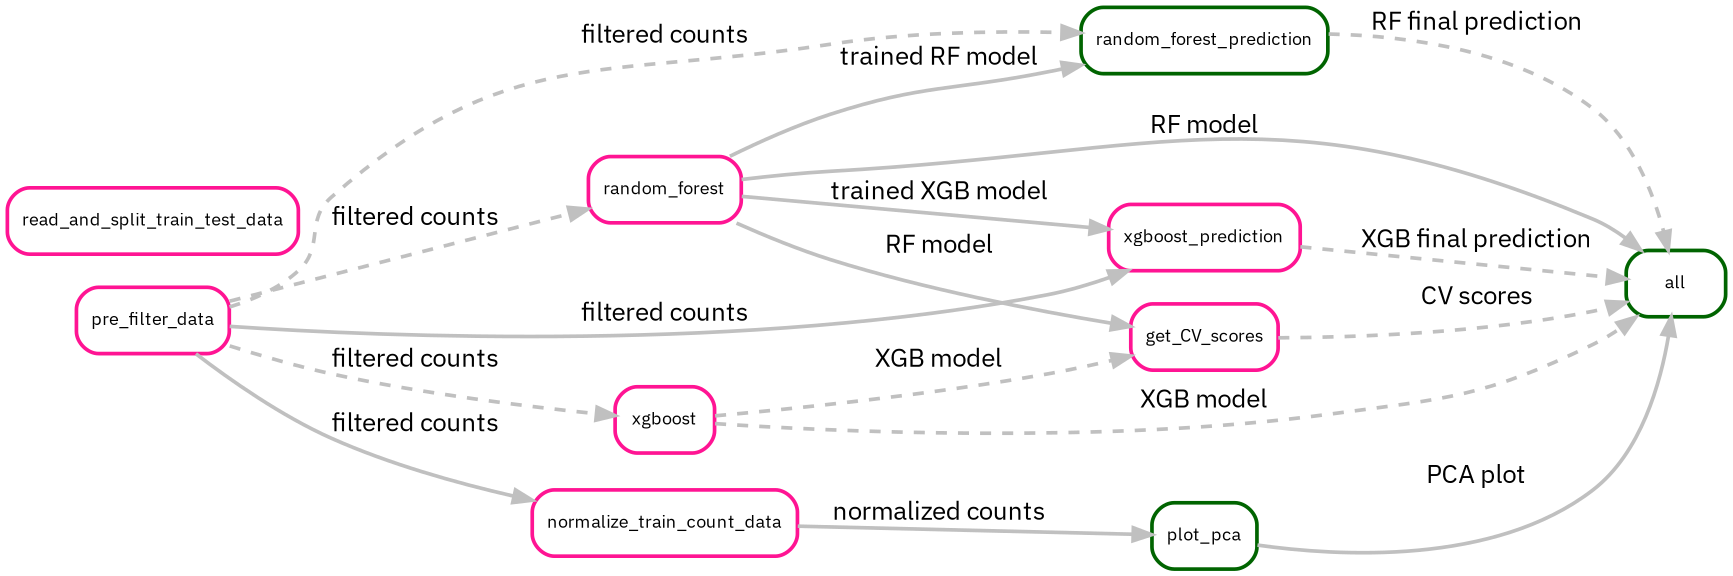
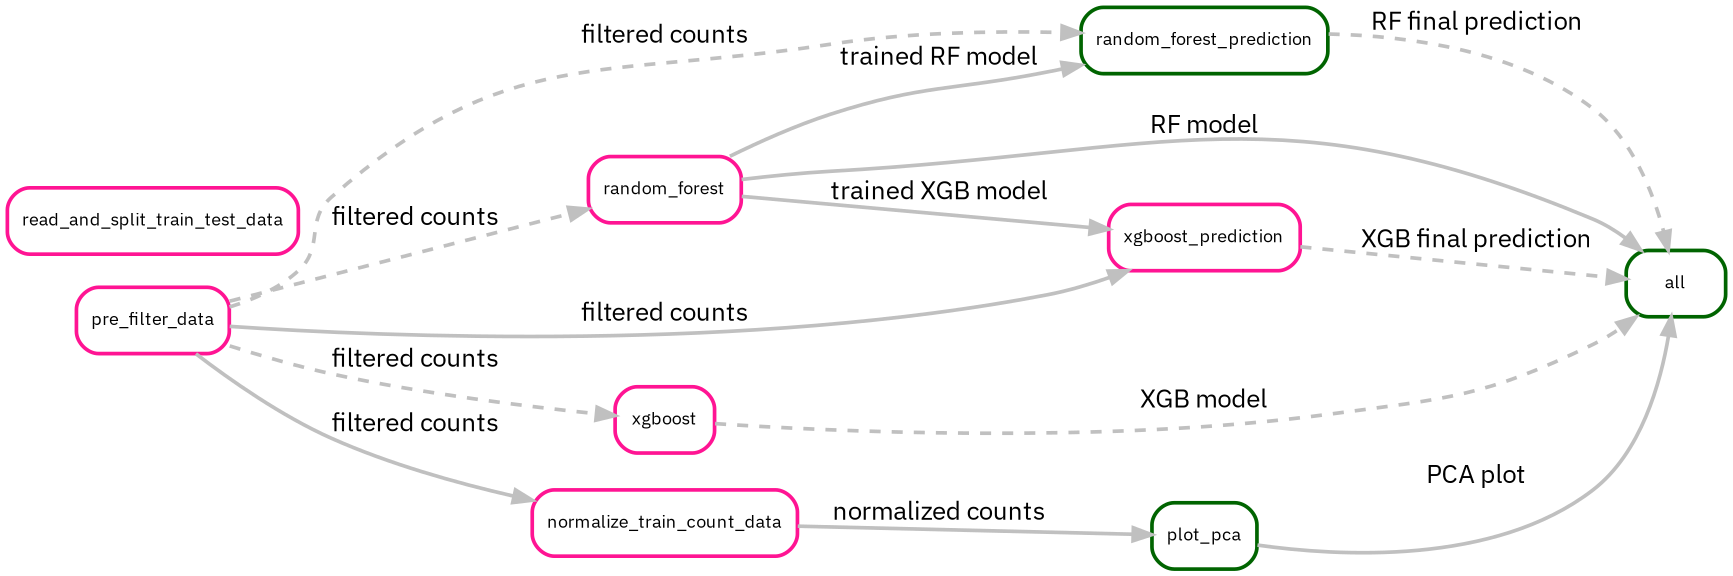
  digraph {
    bgcolor=white
    fontname="IBM Plex Sans"
    rankdir=LR
    node [color=deeppink fontname="IBM Plex Sans" fontsize=10 penwidth=2 shape=box style=rounded]
    edge [color=grey fontname="IBM Plex Sans" penwidth=2 style=dashed]
    n1 [color=darkgreen label=all]
    n2 [color=darkgreen label=random_forest_prediction]
    n3 [label=pre_filter_data]
    n4 [label=random_forest]
    n5 [label=xgboost_prediction]
    n6 [label=xgboost]
    n7 [label=normalize_train_count_data]
-   n8 [label=get_CV_scores]
    n9 [color=darkgreen label=plot_pca]
    n10 [label=read_and_split_train_test_data]
    n2 -> n1 [label="RF final prediction"]
    n3 -> n2 [label="filtered counts"]
    n3 -> n4 [label="filtered counts"]
    n3 -> n5 [label="filtered counts" style=solid]
    n3 -> n6 [label="filtered counts"]
    n3 -> n7 [label="filtered counts" style=solid]
    n4 -> n1 [label="RF model" style=solid]
    n4 -> n2 [label="trained RF model" style=solid]
    n4 -> n5 [label="trained XGB model" style=solid]
-   n4 -> n8 [label="RF model" style=solid]
    n5 -> n1 [label="XGB final prediction"]
    n6 -> n1 [label="XGB model"]
-   n6 -> n8 [label="XGB model"]
    n7 -> n9 [label="normalized counts" style=solid]
-   n8 -> n1 [label="CV scores"]
    n9 -> n1 [label="PCA plot" style=solid]
  }
